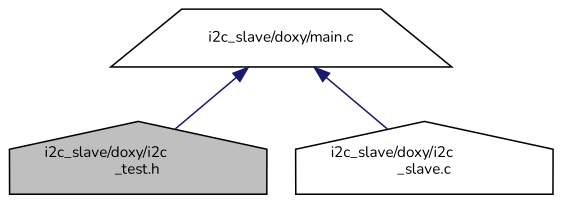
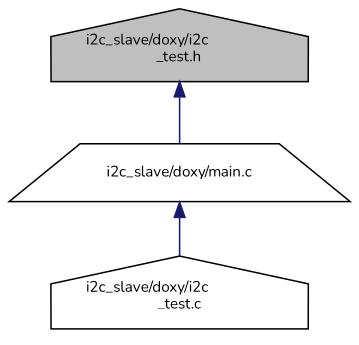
  digraph {
    fontname=Nunito
    node [color=black fillcolor=white fontname=Nunito fontsize=10 shape=house style=filled]
    edge [color=midnightblue dir=back fontname=Nunito fontsize=10 labelfontname=Helvetica labelfontsize=10 style=solid]
    n1 [fillcolor=grey75 fontcolor=black height=0.2 label="i2c_slave/doxy/i2c\l_test.h" width=0.4]
    n2 [height=0.2 label="i2c_slave/doxy/main.c" shape=trapezium width=0.4]
-   n3 [height=0.2 label="i2c_slave/doxy/i2c\l_slave.c" width=0.4]
-   n2 -> n1
+   n3 [height=0.2 label="i2c_slave/doxy/i2c\l_test.c" width=0.4]
+   n1 -> n2
    n2 -> n3
  }
